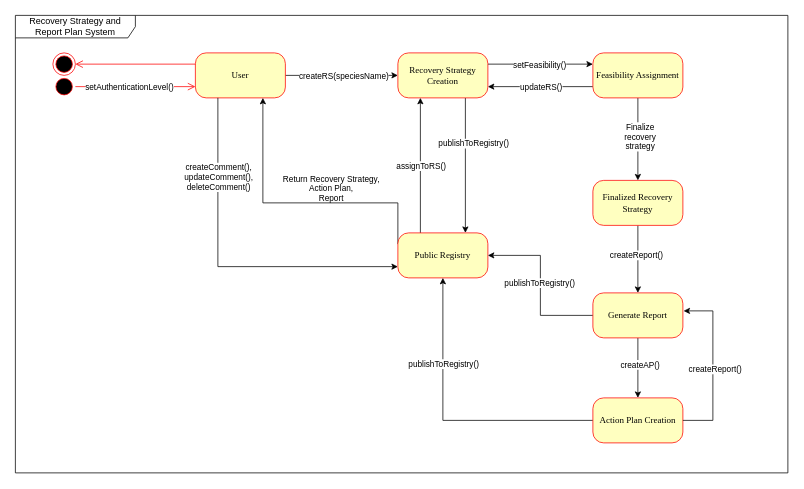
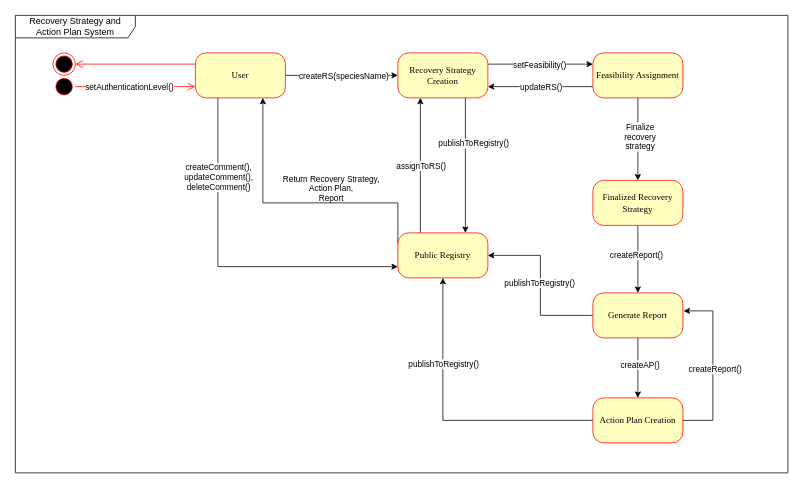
  <mxCell id="0" />
  <mxCell id="1" parent="0" />
  <mxCell id="2" value="" style="ellipse;html=1;shape=startState;fillColor=#000000;strokeColor=#ff0000;rounded=1;shadow=0;comic=0;labelBackgroundColor=none;fontFamily=Verdana;fontSize=12;fontColor=#000000;align=center;direction=south;" parent="1" vertex="1"><mxGeometry x="70" y="100" width="30" height="30" as="geometry" /></mxCell>
  <mxCell id="3" style="edgeStyle=orthogonalEdgeStyle;rounded=0;orthogonalLoop=1;jettySize=auto;html=1;exitX=0.75;exitY=1;exitDx=0;exitDy=0;entryX=0.75;entryY=0;entryDx=0;entryDy=0;" edge="1" parent="1" source="15" target="22"><mxGeometry relative="1" as="geometry" /></mxCell>
  <mxCell id="4" value="publishToRegistry()" style="edgeLabel;html=1;align=center;verticalAlign=middle;resizable=0;points=[];" vertex="1" connectable="0" parent="3"><mxGeometry x="-0.145" y="1" relative="1" as="geometry"><mxPoint x="9" y="-17" as="offset" /></mxGeometry></mxCell>
  <mxCell id="5" style="edgeStyle=orthogonalEdgeStyle;rounded=0;orthogonalLoop=1;jettySize=auto;html=1;exitX=0;exitY=0.75;exitDx=0;exitDy=0;entryX=1;entryY=0.75;entryDx=0;entryDy=0;" edge="1" parent="1" source="9" target="15"><mxGeometry relative="1" as="geometry" /></mxCell>
  <mxCell id="6" value="updateRS()" style="edgeLabel;html=1;align=center;verticalAlign=middle;resizable=0;points=[];" vertex="1" connectable="0" parent="5"><mxGeometry x="0.386" y="1" relative="1" as="geometry"><mxPoint x="27" y="-1" as="offset" /></mxGeometry></mxCell>
  <mxCell id="7" style="edgeStyle=orthogonalEdgeStyle;rounded=0;orthogonalLoop=1;jettySize=auto;html=1;exitX=0.5;exitY=1;exitDx=0;exitDy=0;entryX=0.5;entryY=0;entryDx=0;entryDy=0;" edge="1" parent="1" source="9" target="32"><mxGeometry relative="1" as="geometry" /></mxCell>
  <mxCell id="8" value="Finalize&lt;br&gt;recovery&lt;br&gt;strategy" style="edgeLabel;html=1;align=center;verticalAlign=middle;resizable=0;points=[];" vertex="1" connectable="0" parent="7"><mxGeometry x="-0.073" y="2" relative="1" as="geometry"><mxPoint as="offset" /></mxGeometry></mxCell>
  <mxCell id="9" value="Feasibility Assignment" style="rounded=1;whiteSpace=wrap;html=1;arcSize=24;fillColor=#ffffc0;strokeColor=#ff0000;shadow=0;comic=0;labelBackgroundColor=none;fontFamily=Verdana;fontSize=12;fontColor=#000000;align=center;" parent="1" vertex="1"><mxGeometry x="790" y="70" width="120" height="60" as="geometry" /></mxCell>
  <mxCell id="10" style="rounded=0;orthogonalLoop=1;jettySize=auto;html=1;exitX=1;exitY=0.5;exitDx=0;exitDy=0;entryX=0;entryY=0.5;entryDx=0;entryDy=0;" edge="1" parent="1" source="12" target="15"><mxGeometry relative="1" as="geometry" /></mxCell>
  <mxCell id="11" value="createRS(speciesName)" style="edgeLabel;html=1;align=center;verticalAlign=middle;resizable=0;points=[];" vertex="1" connectable="0" parent="10"><mxGeometry x="-0.18" y="-1" relative="1" as="geometry"><mxPoint x="15" y="-1" as="offset" /></mxGeometry></mxCell>
  <mxCell id="12" value="User" style="rounded=1;whiteSpace=wrap;html=1;arcSize=24;fillColor=#ffffc0;strokeColor=#ff0000;shadow=0;comic=0;labelBackgroundColor=none;fontFamily=Verdana;fontSize=12;fontColor=#000000;align=center;" parent="1" vertex="1"><mxGeometry x="260" y="70" width="120" height="60" as="geometry" /></mxCell>
  <mxCell id="13" style="edgeStyle=orthogonalEdgeStyle;rounded=0;orthogonalLoop=1;jettySize=auto;html=1;exitX=1;exitY=0.25;exitDx=0;exitDy=0;entryX=0;entryY=0.25;entryDx=0;entryDy=0;" edge="1" parent="1" source="15" target="9"><mxGeometry relative="1" as="geometry" /></mxCell>
  <mxCell id="14" value="setFeasibility()" style="edgeLabel;html=1;align=center;verticalAlign=middle;resizable=0;points=[];" vertex="1" connectable="0" parent="13"><mxGeometry x="-0.22" y="1" relative="1" as="geometry"><mxPoint x="13" y="1" as="offset" /></mxGeometry></mxCell>
  <mxCell id="15" value="Recovery Strategy&lt;br&gt;Creation" style="rounded=1;whiteSpace=wrap;html=1;arcSize=24;fillColor=#ffffc0;strokeColor=#ff0000;shadow=0;comic=0;labelBackgroundColor=none;fontFamily=Verdana;fontSize=12;fontColor=#000000;align=center;" parent="1" vertex="1"><mxGeometry x="530" y="70" width="120" height="60" as="geometry" /></mxCell>
  <mxCell id="16" style="edgeStyle=orthogonalEdgeStyle;rounded=0;orthogonalLoop=1;jettySize=auto;html=1;exitX=0.25;exitY=1;exitDx=0;exitDy=0;entryX=0;entryY=0.75;entryDx=0;entryDy=0;" edge="1" parent="1" source="12" target="22"><mxGeometry relative="1" as="geometry" /></mxCell>
  <mxCell id="17" value="createComment(), &lt;br&gt;updateComment(), &lt;br&gt;deleteComment()" style="edgeLabel;html=1;align=center;verticalAlign=middle;resizable=0;points=[];" vertex="1" connectable="0" parent="16"><mxGeometry x="0.1" y="2" relative="1" as="geometry"><mxPoint x="-31" y="-118" as="offset" /></mxGeometry></mxCell>
  <mxCell id="18" style="edgeStyle=orthogonalEdgeStyle;rounded=0;orthogonalLoop=1;jettySize=auto;html=1;exitX=0.25;exitY=0;exitDx=0;exitDy=0;entryX=0.25;entryY=1;entryDx=0;entryDy=0;" edge="1" parent="1" source="22" target="15"><mxGeometry relative="1" as="geometry" /></mxCell>
  <mxCell id="19" value="assignToRS()" style="edgeLabel;html=1;align=center;verticalAlign=middle;resizable=0;points=[];" vertex="1" connectable="0" parent="18"><mxGeometry x="0.556" relative="1" as="geometry"><mxPoint y="50" as="offset" /></mxGeometry></mxCell>
  <mxCell id="20" style="edgeStyle=orthogonalEdgeStyle;rounded=0;orthogonalLoop=1;jettySize=auto;html=1;exitX=0;exitY=0.25;exitDx=0;exitDy=0;entryX=0.75;entryY=1;entryDx=0;entryDy=0;" edge="1" parent="1" source="22" target="12"><mxGeometry relative="1" as="geometry"><Array as="points"><mxPoint x="530" y="270" /><mxPoint x="350" y="270" /></Array></mxGeometry></mxCell>
  <mxCell id="21" value="Return Recovery Strategy, &lt;br&gt;Action Plan,&lt;br&gt;Report" style="edgeLabel;html=1;align=center;verticalAlign=middle;resizable=0;points=[];labelBackgroundColor=none;" vertex="1" connectable="0" parent="20"><mxGeometry x="-0.173" y="3" relative="1" as="geometry"><mxPoint x="10" y="-23" as="offset" /></mxGeometry></mxCell>
  <mxCell id="22" value="Public Registry" style="rounded=1;whiteSpace=wrap;html=1;arcSize=24;fillColor=#ffffc0;strokeColor=#ff0000;shadow=0;comic=0;labelBackgroundColor=none;fontFamily=Verdana;fontSize=12;fontColor=#000000;align=center;" parent="1" vertex="1"><mxGeometry x="530" y="310" width="120" height="60" as="geometry" /></mxCell>
  <mxCell id="23" style="edgeStyle=orthogonalEdgeStyle;rounded=0;orthogonalLoop=1;jettySize=auto;html=1;exitX=0.5;exitY=1;exitDx=0;exitDy=0;entryX=0.5;entryY=0;entryDx=0;entryDy=0;" edge="1" parent="1" source="27" target="35"><mxGeometry relative="1" as="geometry" /></mxCell>
  <mxCell id="24" value="createAP()" style="edgeLabel;html=1;align=center;verticalAlign=middle;resizable=0;points=[];" vertex="1" connectable="0" parent="23"><mxGeometry x="-0.133" y="2" relative="1" as="geometry"><mxPoint as="offset" /></mxGeometry></mxCell>
  <mxCell id="25" style="edgeStyle=orthogonalEdgeStyle;rounded=0;orthogonalLoop=1;jettySize=auto;html=1;exitX=0;exitY=0.5;exitDx=0;exitDy=0;entryX=1;entryY=0.5;entryDx=0;entryDy=0;" edge="1" parent="1" source="27" target="22"><mxGeometry relative="1" as="geometry" /></mxCell>
  <mxCell id="26" value="publishToRegistry()" style="edgeLabel;html=1;align=center;verticalAlign=middle;resizable=0;points=[];" vertex="1" connectable="0" parent="25"><mxGeometry x="0.035" y="2" relative="1" as="geometry"><mxPoint as="offset" /></mxGeometry></mxCell>
  <mxCell id="27" value="Generate Report" style="rounded=1;whiteSpace=wrap;html=1;arcSize=24;fillColor=#ffffc0;strokeColor=#ff0000;shadow=0;comic=0;labelBackgroundColor=none;fontFamily=Verdana;fontSize=12;fontColor=#000000;align=center;" parent="1" vertex="1"><mxGeometry x="790" y="390" width="120" height="60" as="geometry" /></mxCell>
  <mxCell id="28" style="edgeStyle=orthogonalEdgeStyle;html=1;labelBackgroundColor=none;endArrow=open;endSize=8;strokeColor=#ff0000;fontFamily=Verdana;fontSize=12;align=left;entryX=0;entryY=0.75;entryDx=0;entryDy=0;" parent="1" source="2" target="12" edge="1"><mxGeometry relative="1" as="geometry" /></mxCell>
  <mxCell id="29" value="setAuthenticationLevel()" style="edgeLabel;html=1;align=center;verticalAlign=middle;resizable=0;points=[];" vertex="1" connectable="0" parent="28"><mxGeometry x="-0.262" y="2" relative="1" as="geometry"><mxPoint x="12" y="2" as="offset" /></mxGeometry></mxCell>
  <mxCell id="30" style="edgeStyle=orthogonalEdgeStyle;rounded=0;orthogonalLoop=1;jettySize=auto;html=1;exitX=0.5;exitY=1;exitDx=0;exitDy=0;entryX=0.5;entryY=0;entryDx=0;entryDy=0;" edge="1" parent="1" source="32" target="27"><mxGeometry relative="1" as="geometry" /></mxCell>
  <mxCell id="31" value="createReport()" style="edgeLabel;html=1;align=center;verticalAlign=middle;resizable=0;points=[];" vertex="1" connectable="0" parent="30"><mxGeometry x="-0.127" y="-3" relative="1" as="geometry"><mxPoint as="offset" /></mxGeometry></mxCell>
  <mxCell id="32" value="Finalized Recovery Strategy" style="rounded=1;whiteSpace=wrap;html=1;arcSize=24;fillColor=#ffffc0;strokeColor=#ff0000;shadow=0;comic=0;labelBackgroundColor=none;fontFamily=Verdana;fontSize=12;fontColor=#000000;align=center;" vertex="1" parent="1"><mxGeometry x="790" y="240" width="120" height="60" as="geometry" /></mxCell>
  <mxCell id="33" style="edgeStyle=orthogonalEdgeStyle;rounded=0;orthogonalLoop=1;jettySize=auto;html=1;exitX=0;exitY=0.5;exitDx=0;exitDy=0;entryX=0.5;entryY=1;entryDx=0;entryDy=0;" edge="1" parent="1" source="35" target="22"><mxGeometry relative="1" as="geometry" /></mxCell>
  <mxCell id="34" value="publishToRegistry()" style="edgeLabel;html=1;align=center;verticalAlign=middle;resizable=0;points=[];" vertex="1" connectable="0" parent="33"><mxGeometry x="0.413" relative="1" as="geometry"><mxPoint as="offset" /></mxGeometry></mxCell>
  <mxCell id="35" value="Action Plan Creation" style="rounded=1;whiteSpace=wrap;html=1;arcSize=24;fillColor=#ffffc0;strokeColor=#ff0000;shadow=0;comic=0;labelBackgroundColor=none;fontFamily=Verdana;fontSize=12;fontColor=#000000;align=center;" vertex="1" parent="1"><mxGeometry x="790" y="530" width="120" height="60" as="geometry" /></mxCell>
  <mxCell id="36" style="edgeStyle=orthogonalEdgeStyle;rounded=0;orthogonalLoop=1;jettySize=auto;html=1;exitX=1;exitY=0.5;exitDx=0;exitDy=0;entryX=1.008;entryY=0.4;entryDx=0;entryDy=0;entryPerimeter=0;" edge="1" parent="1" source="35" target="27"><mxGeometry relative="1" as="geometry"><Array as="points"><mxPoint x="950" y="560" /><mxPoint x="950" y="414" /></Array></mxGeometry></mxCell>
  <mxCell id="37" value="createReport()" style="edgeLabel;html=1;align=center;verticalAlign=middle;resizable=0;points=[];" vertex="1" connectable="0" parent="36"><mxGeometry x="-0.031" y="-2" relative="1" as="geometry"><mxPoint as="offset" /></mxGeometry></mxCell>
  <mxCell id="38" value="" style="ellipse;html=1;shape=endState;fillColor=#000000;strokeColor=#ff0000;" vertex="1" parent="1"><mxGeometry x="70" y="70" width="30" height="30" as="geometry" /></mxCell>
  <mxCell id="39" style="edgeStyle=orthogonalEdgeStyle;html=1;labelBackgroundColor=none;endArrow=open;endSize=8;strokeColor=#ff0000;fontFamily=Verdana;fontSize=12;align=left;entryX=1;entryY=0.5;entryDx=0;entryDy=0;exitX=0;exitY=0.25;exitDx=0;exitDy=0;" edge="1" parent="1" source="12" target="38"><mxGeometry relative="1" as="geometry"><mxPoint x="120" y="180" as="sourcePoint" /><mxPoint x="280" y="180" as="targetPoint" /></mxGeometry></mxCell>
- <mxCell id="40" value="Recovery Strategy and Report Plan System" style="shape=umlFrame;whiteSpace=wrap;html=1;pointerEvents=0;recursiveResize=0;container=1;collapsible=0;width=160;" vertex="1" parent="1"><mxGeometry x="20" y="20" width="1030" height="610" as="geometry" /></mxCell>
+ <mxCell id="40" value="Recovery Strategy and Action Plan System" style="shape=umlFrame;whiteSpace=wrap;html=1;pointerEvents=0;recursiveResize=0;container=1;collapsible=0;width=160;" vertex="1" parent="1"><mxGeometry x="20" y="20" width="1030" height="610" as="geometry" /></mxCell>
